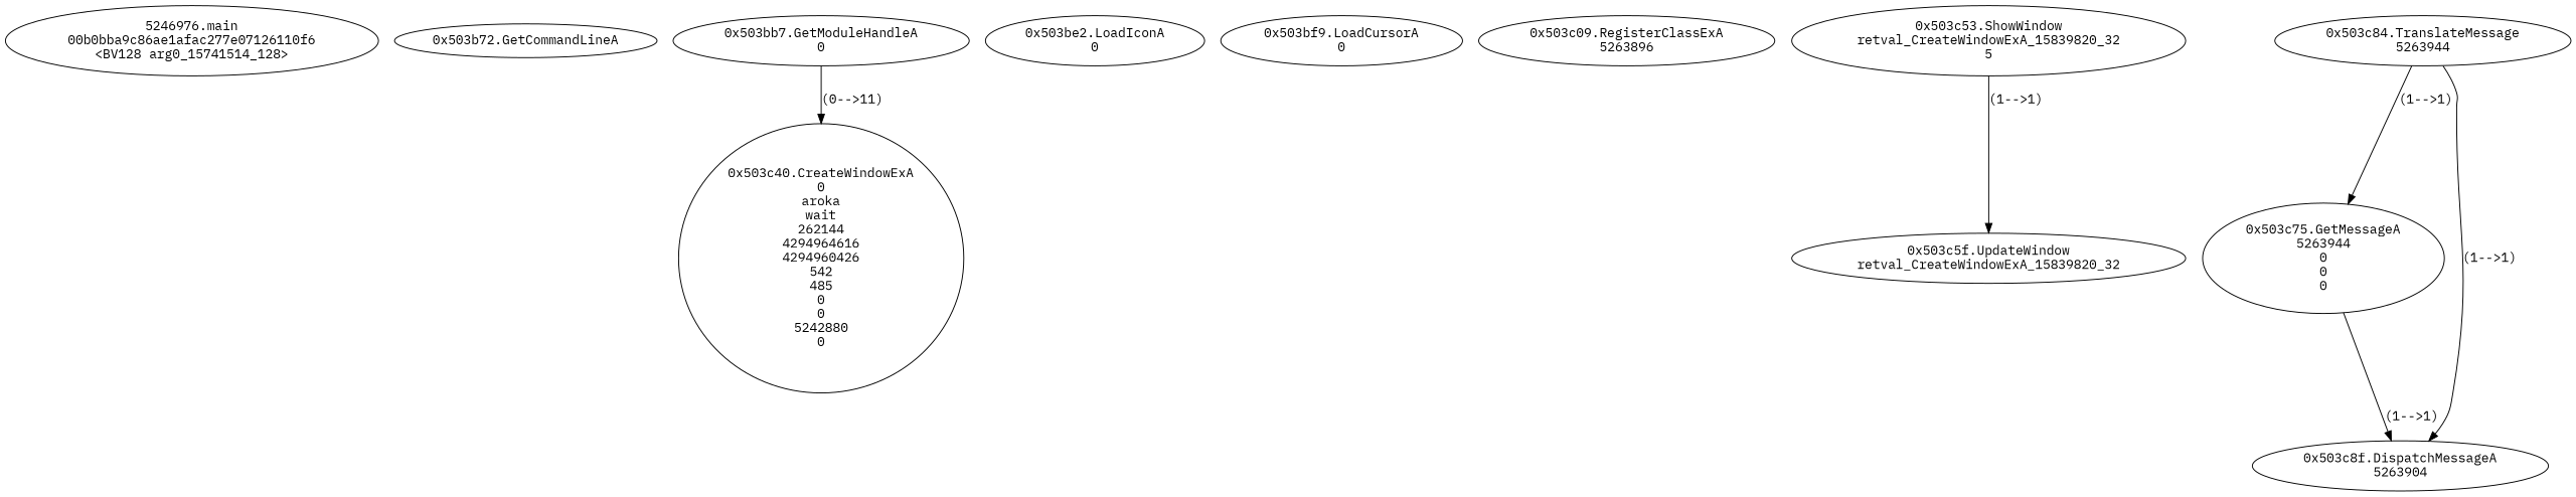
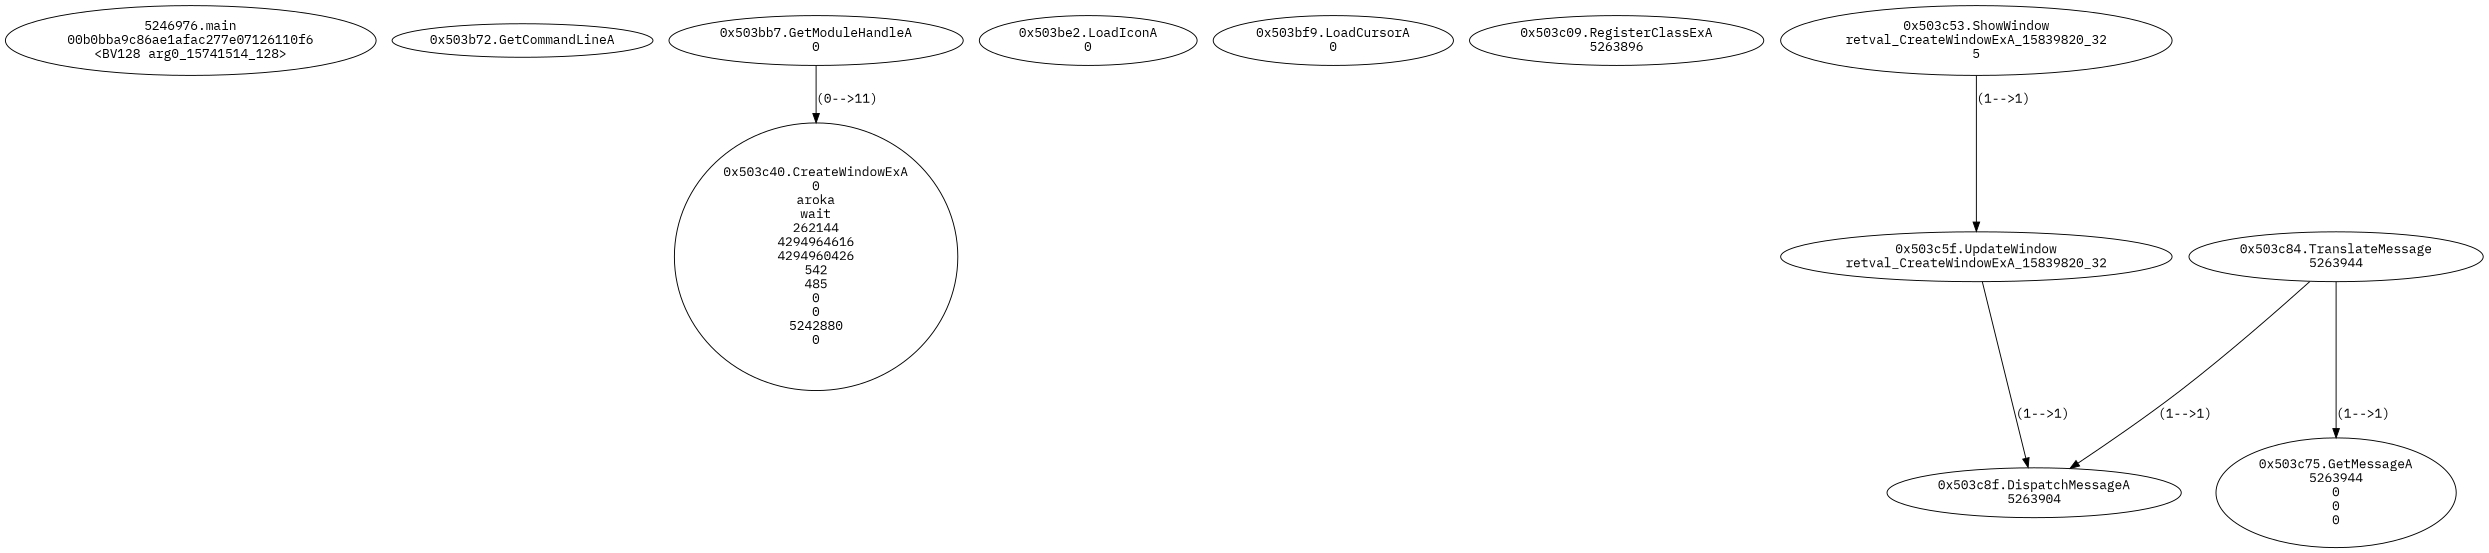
  digraph {
    fontname="IBM Plex Mono"
    node [fontname="IBM Plex Mono"]
    edge [fontname="IBM Plex Mono"]
    n1 [label="5246976.main\n00b0bba9c86ae1afac277e07126110f6\n<BV128 arg0_15741514_128>"]
    n2 [label="0x503b72.GetCommandLineA\n"]
    n3 [label="0x503bb7.GetModuleHandleA\n0"]
    n4 [label="0x503c40.CreateWindowExA\n0\naroka\nwait\n262144\n4294964616\n4294960426\n542\n485\n0\n0\n5242880\n0"]
    n5 [label="0x503be2.LoadIconA\n0\n"]
    n6 [label="0x503bf9.LoadCursorA\n0\n"]
    n7 [label="0x503c09.RegisterClassExA\n5263896"]
    n8 [label="0x503c53.ShowWindow\nretval_CreateWindowExA_15839820_32\n5"]
    n9 [label="0x503c5f.UpdateWindow\nretval_CreateWindowExA_15839820_32"]
    n10 [label="0x503c75.GetMessageA\n5263944\n0\n0\n0"]
    n11 [label="0x503c8f.DispatchMessageA\n5263904"]
    n12 [label="0x503c84.TranslateMessage\n5263944"]
    n3 -> n4 [label="(0-->11)"]
    n8 -> n9 [label="(1-->1)"]
-   n10 -> n11 [label="(1-->1)"]
+   n9 -> n11 [label="(1-->1)"]
    n12 -> n10 [label="(1-->1)"]
    n12 -> n11 [label="(1-->1)"]
  }
